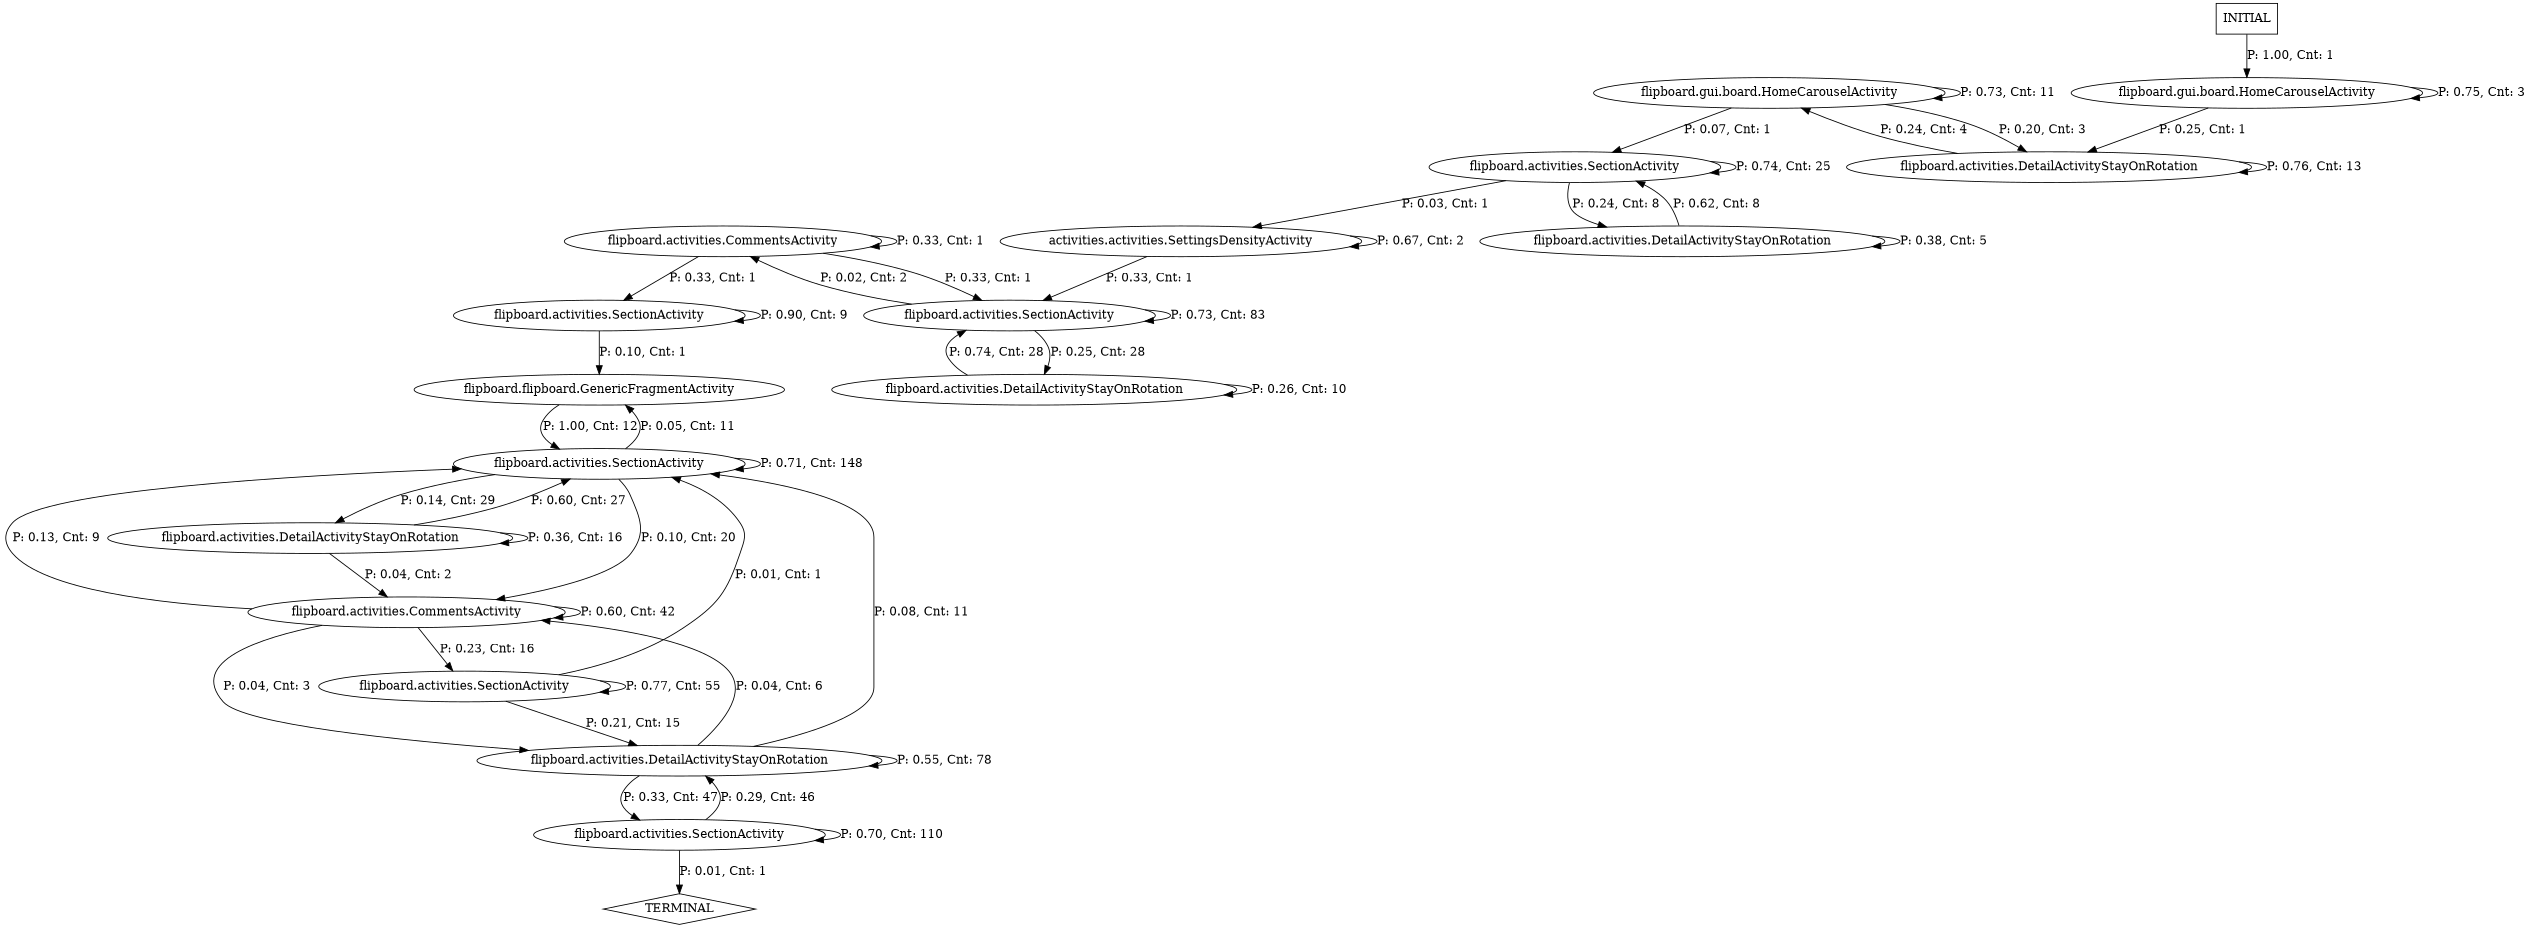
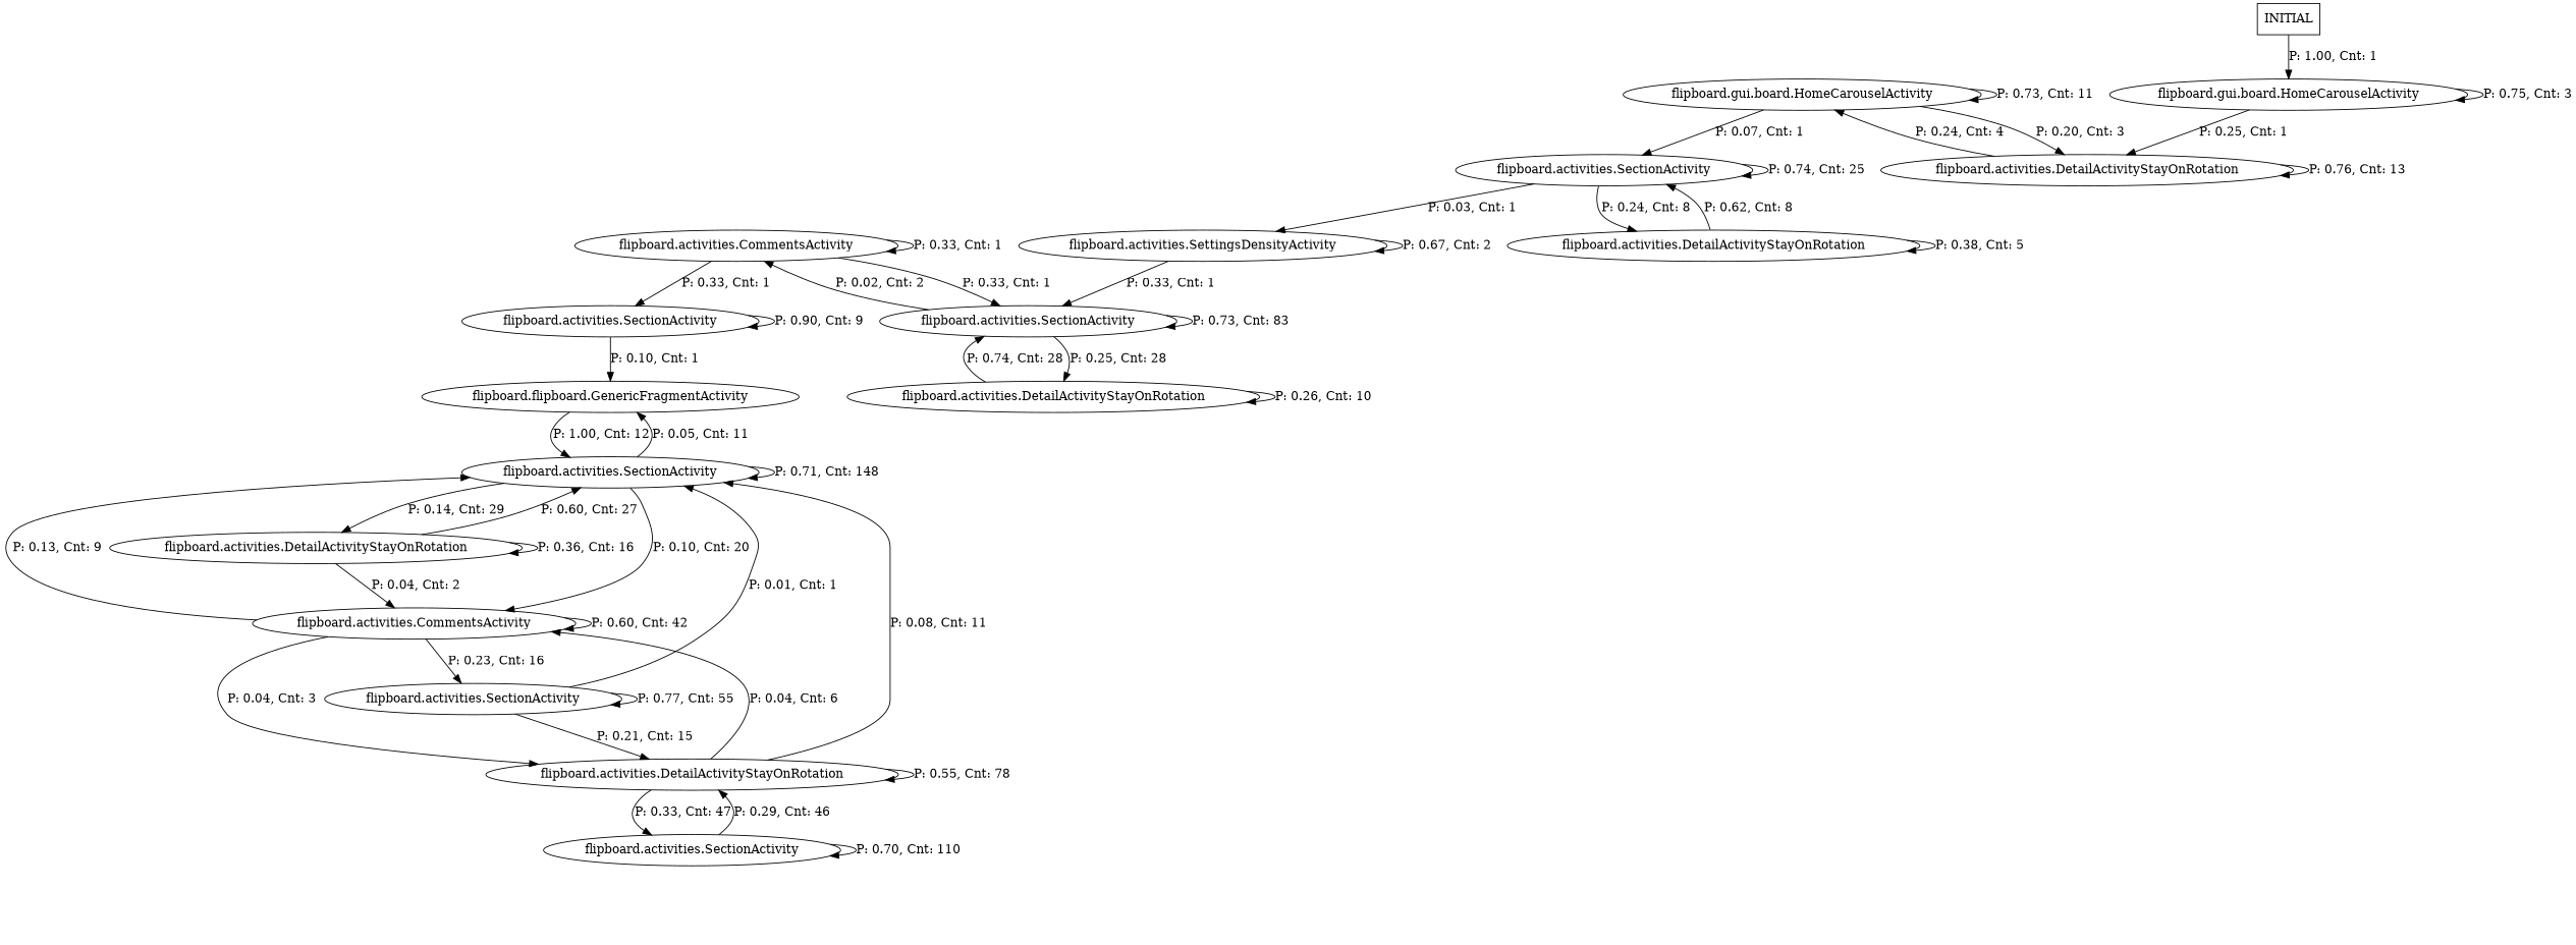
  digraph {
    n1 [label="flipboard.activities.CommentsActivity"]
    n2 [label="flipboard.activities.SectionActivity"]
    n3 [label="flipboard.activities.SectionActivity"]
    n4 [label="flipboard.flipboard.GenericFragmentActivity"]
    n5 [label="flipboard.activities.DetailActivityStayOnRotation"]
    n6 [label="flipboard.activities.CommentsActivity"]
    n7 [label="flipboard.activities.DetailActivityStayOnRotation"]
    n8 [label="flipboard.activities.SectionActivity"]
    n9 [label="flipboard.activities.SectionActivity"]
    n10 [label="flipboard.activities.SectionActivity"]
    n11 [label="flipboard.activities.DetailActivityStayOnRotation"]
    n12 [label="flipboard.activities.DetailActivityStayOnRotation"]
    n13 [label="flipboard.activities.SectionActivity"]
-   n14 [label="activities.activities.SettingsDensityActivity"]
+   n14 [label="flipboard.activities.SettingsDensityActivity"]
    n15 [label="flipboard.activities.DetailActivityStayOnRotation"]
    n16 [label="flipboard.gui.board.HomeCarouselActivity"]
-   n17 [label=TERMINAL shape=diamond]
    n18 [label="flipboard.gui.board.HomeCarouselActivity"]
    n19 [label=INITIAL shape=box]
    n1 -> n1 [label="P: 0.33, Cnt: 1"]
    n1 -> n2 [label="P: 0.33, Cnt: 1"]
    n1 -> n3 [label="P: 0.33, Cnt: 1"]
    n2 -> n2 [label="P: 0.90, Cnt: 9"]
    n2 -> n4 [label="P: 0.10, Cnt: 1"]
    n3 -> n1 [label="P: 0.02, Cnt: 2"]
    n3 -> n3 [label="P: 0.73, Cnt: 83"]
    n3 -> n5 [label="P: 0.25, Cnt: 28"]
    n4 -> n9 [label="P: 1.00, Cnt: 12"]
    n5 -> n3 [label="P: 0.74, Cnt: 28"]
    n5 -> n5 [label="P: 0.26, Cnt: 10"]
    n6 -> n6 [label="P: 0.60, Cnt: 42"]
    n6 -> n7 [label="P: 0.04, Cnt: 3"]
    n6 -> n8 [label="P: 0.23, Cnt: 16"]
    n6 -> n9 [label="P: 0.13, Cnt: 9"]
    n7 -> n6 [label="P: 0.04, Cnt: 6"]
    n7 -> n7 [label="P: 0.55, Cnt: 78"]
    n7 -> n9 [label="P: 0.08, Cnt: 11"]
    n7 -> n10 [label="P: 0.33, Cnt: 47"]
    n8 -> n7 [label="P: 0.21, Cnt: 15"]
    n8 -> n8 [label="P: 0.77, Cnt: 55"]
    n8 -> n9 [label="P: 0.01, Cnt: 1"]
    n9 -> n4 [label="P: 0.05, Cnt: 11"]
    n9 -> n6 [label="P: 0.10, Cnt: 20"]
    n9 -> n9 [label="P: 0.71, Cnt: 148"]
    n9 -> n11 [label="P: 0.14, Cnt: 29"]
    n10 -> n7 [label="P: 0.29, Cnt: 46"]
    n10 -> n10 [label="P: 0.70, Cnt: 110"]
-   n10 -> n17 [label="P: 0.01, Cnt: 1"]
    n11 -> n6 [label="P: 0.04, Cnt: 2"]
    n11 -> n9 [label="P: 0.60, Cnt: 27"]
    n11 -> n11 [label="P: 0.36, Cnt: 16"]
    n12 -> n12 [label="P: 0.38, Cnt: 5"]
    n12 -> n13 [label="P: 0.62, Cnt: 8"]
    n13 -> n12 [label="P: 0.24, Cnt: 8"]
    n13 -> n13 [label="P: 0.74, Cnt: 25"]
    n13 -> n14 [label="P: 0.03, Cnt: 1"]
    n14 -> n3 [label="P: 0.33, Cnt: 1"]
    n14 -> n14 [label="P: 0.67, Cnt: 2"]
    n15 -> n15 [label="P: 0.76, Cnt: 13"]
    n15 -> n16 [label="P: 0.24, Cnt: 4"]
    n16 -> n13 [label="P: 0.07, Cnt: 1"]
    n16 -> n15 [label="P: 0.20, Cnt: 3"]
    n16 -> n16 [label="P: 0.73, Cnt: 11"]
    n18 -> n15 [label="P: 0.25, Cnt: 1"]
    n18 -> n18 [label="P: 0.75, Cnt: 3"]
    n19 -> n18 [label="P: 1.00, Cnt: 1"]
  }
